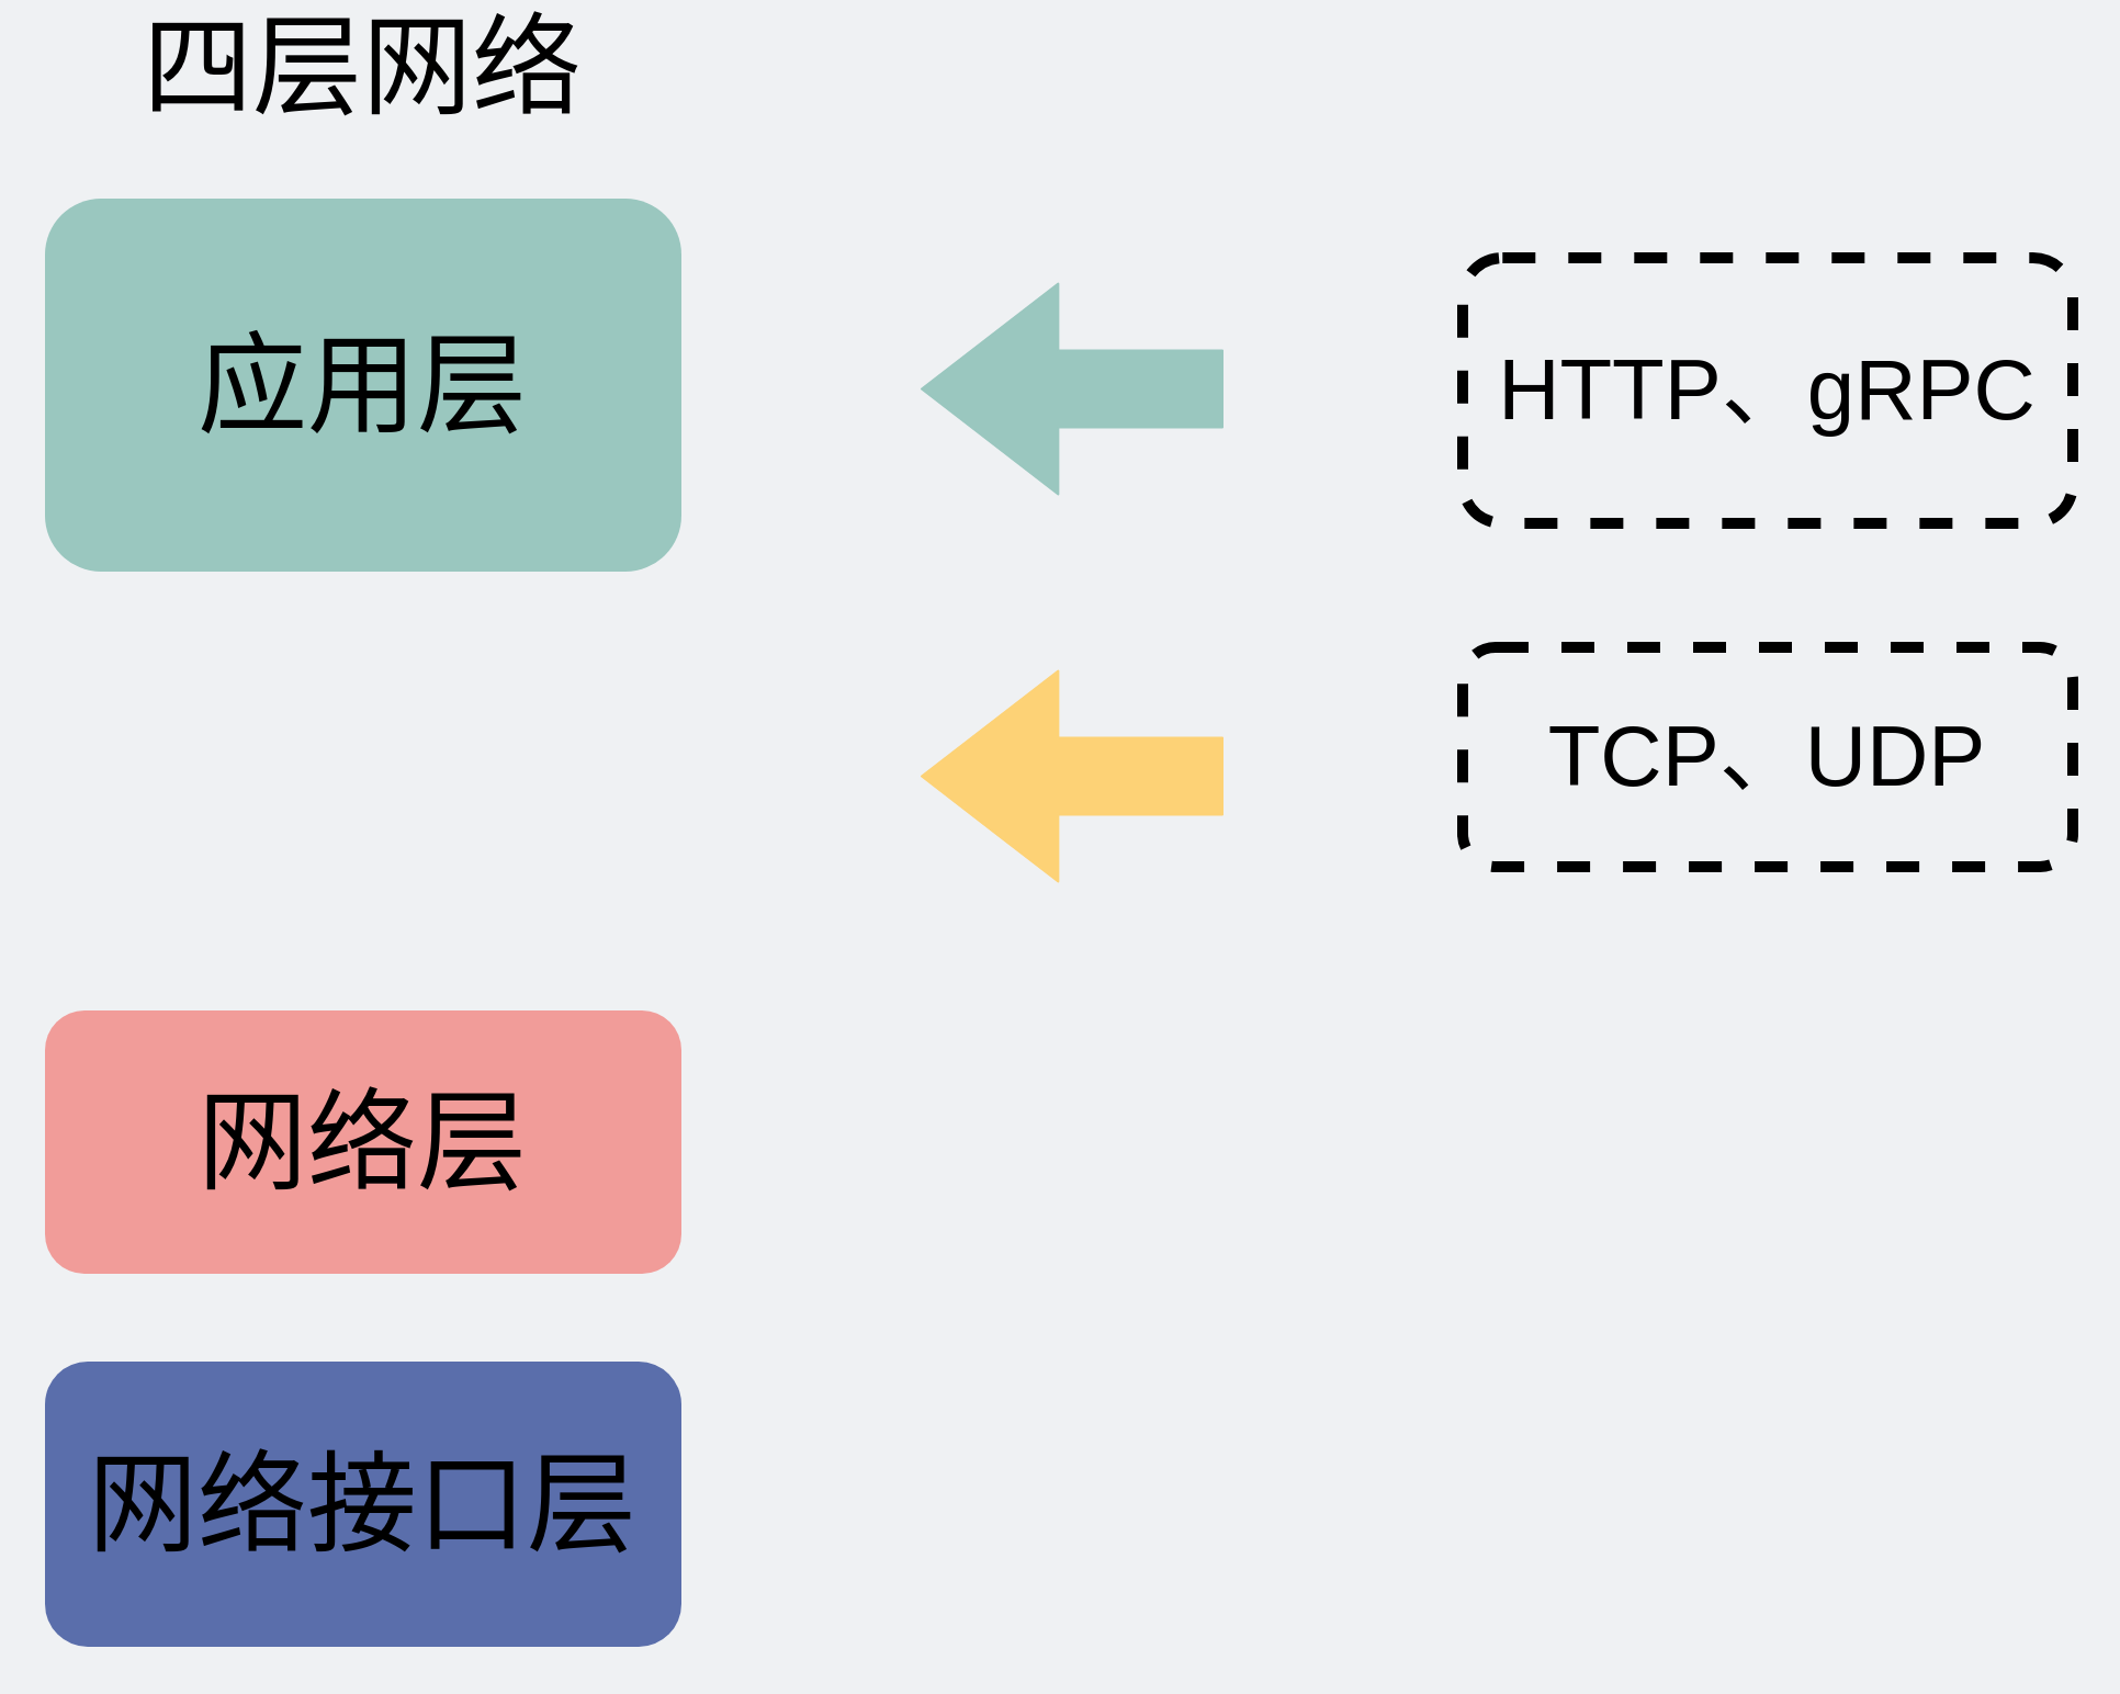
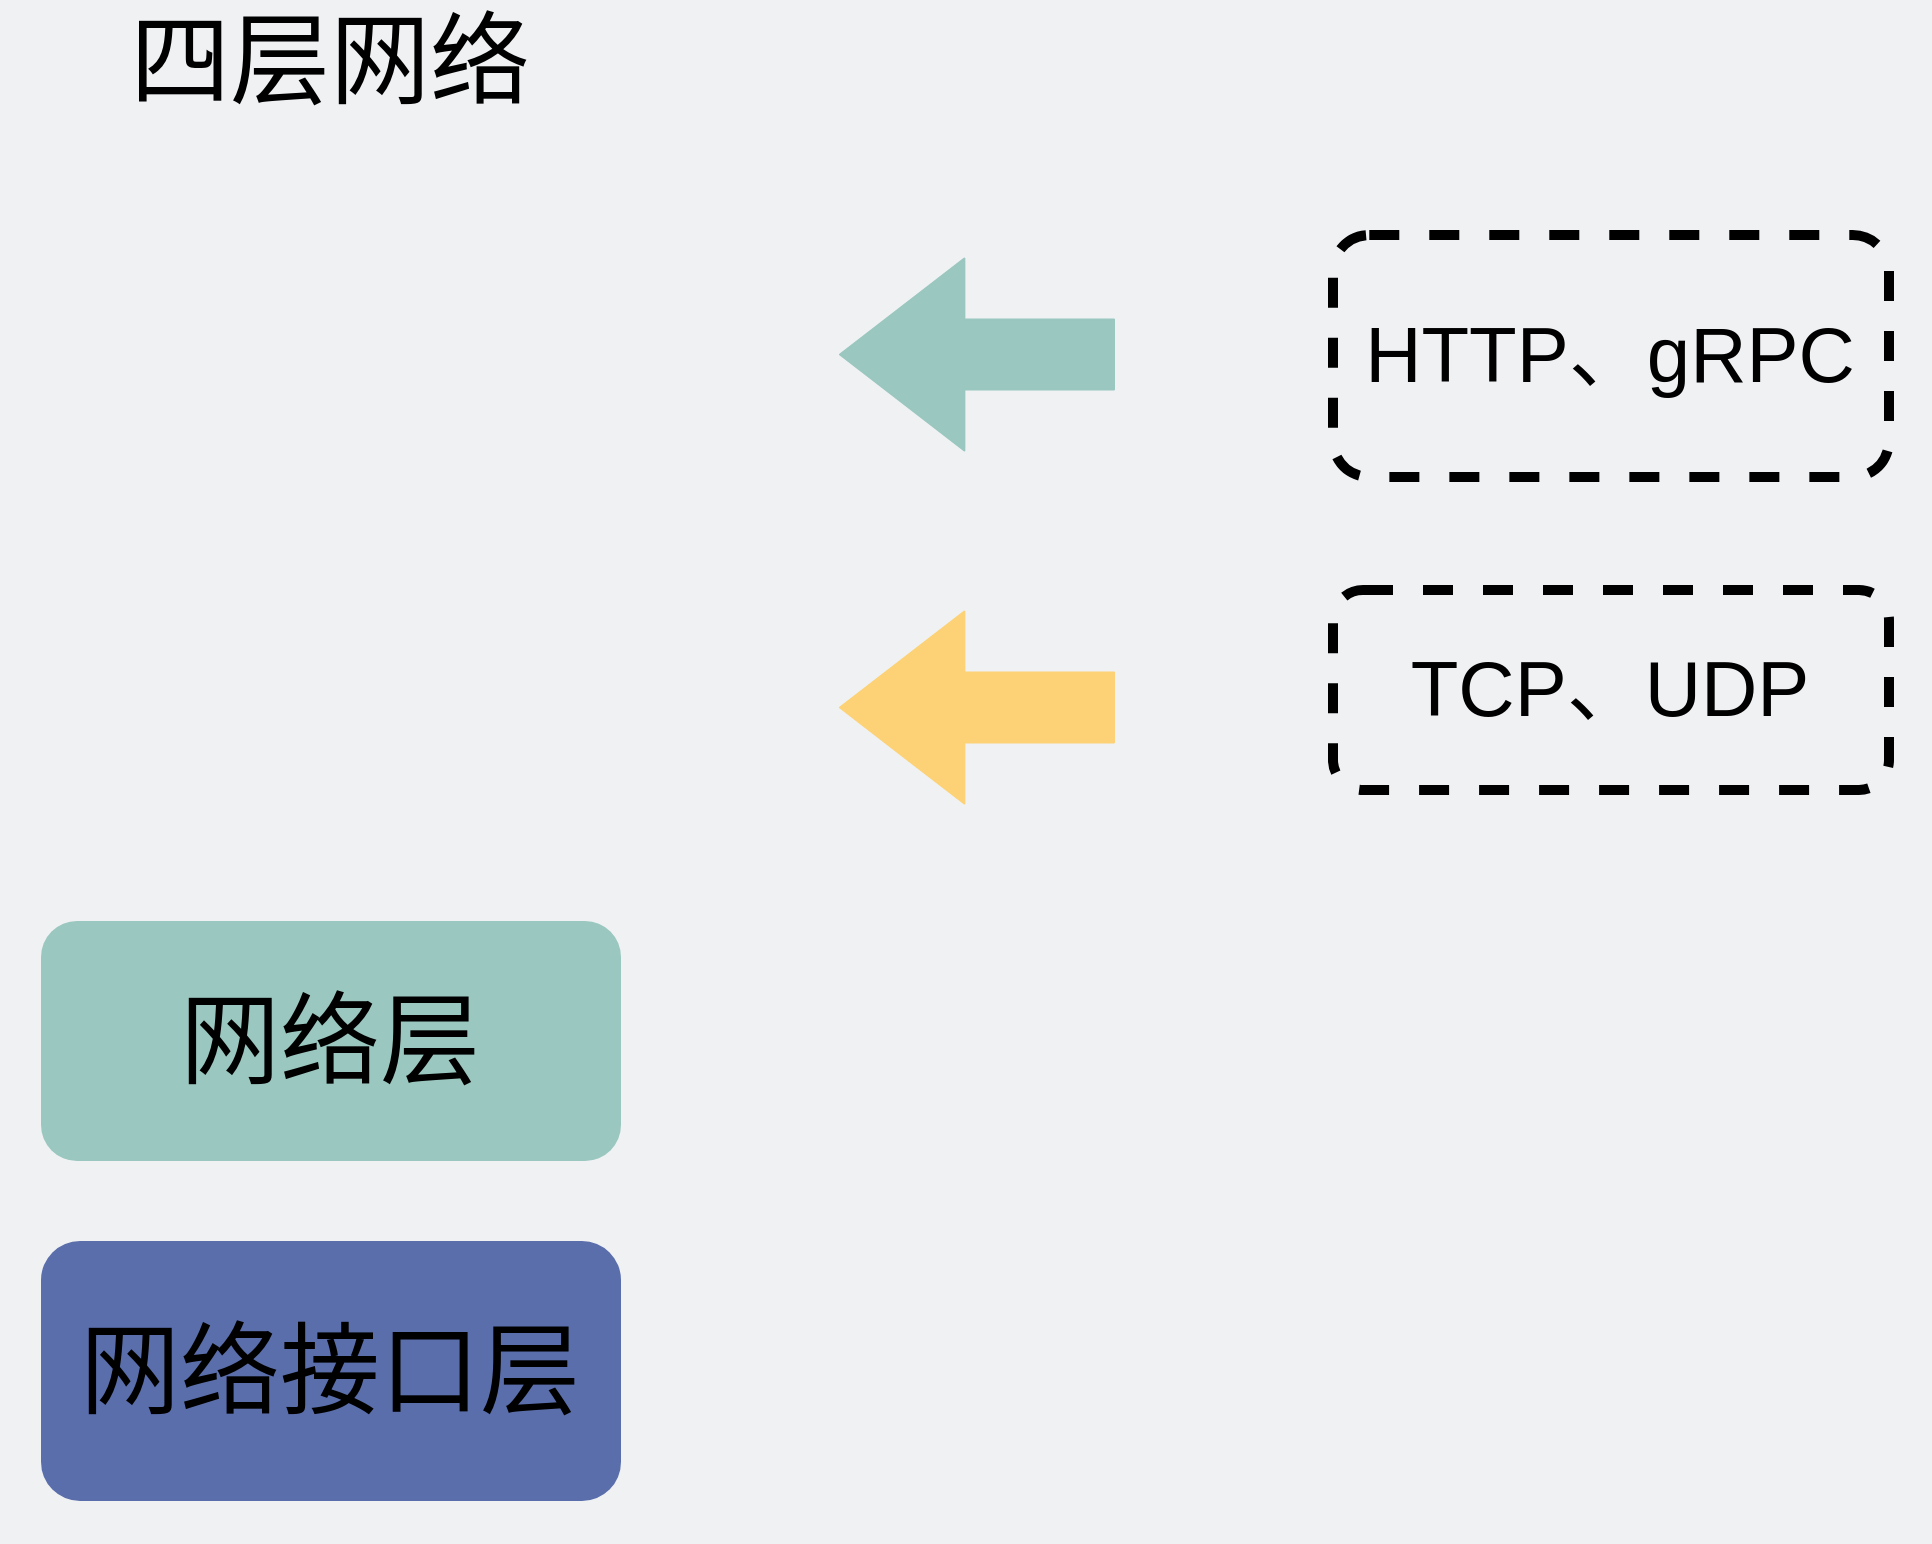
  <mxCell id="0" />
  <mxCell id="1" parent="0" />
  <mxCell id="2" value="&lt;span style=&quot;color: rgb(0, 0, 0); font-size: 39px;&quot;&gt;TCP、UDP&lt;/span&gt;" style="rounded=1;whiteSpace=wrap;html=1;fontColor=#4A919B;fillColor=none;strokeWidth=5;dashed=1;" parent="1" vertex="1"><mxGeometry x="666" y="294.5" width="278" height="100" as="geometry" /></mxCell>
- <mxCell id="3" value="&lt;font style=&quot;font-size: 50px&quot;&gt;应用层&lt;/font&gt;" style="rounded=1;whiteSpace=wrap;html=1;strokeWidth=5;fontColor=none;fillColor=#9AC7BF;strokeColor=none;" parent="1" vertex="1"><mxGeometry x="20" y="90" width="290" height="170" as="geometry" /></mxCell>
- <mxCell id="4" value="&lt;span style=&quot;font-size: 50px&quot;&gt;网络层&lt;/span&gt;" style="rounded=1;whiteSpace=wrap;html=1;strokeWidth=5;fontColor=none;fillColor=#F19C99;strokeColor=none;" parent="1" vertex="1"><mxGeometry x="20" y="460" width="290" height="120" as="geometry" /></mxCell>
+ <mxCell id="4" value="&lt;span style=&quot;font-size: 50px&quot;&gt;网络层&lt;/span&gt;" style="rounded=1;whiteSpace=wrap;html=1;strokeWidth=5;fontColor=none;fillColor=#9ac7bf;strokeColor=none;" parent="1" vertex="1"><mxGeometry x="20" y="460" width="290" height="120" as="geometry" /></mxCell>
  <mxCell id="5" value="&lt;span style=&quot;font-size: 50px&quot;&gt;网络接口层&lt;/span&gt;" style="rounded=1;whiteSpace=wrap;html=1;strokeWidth=5;fontColor=none;fillColor=#5A6EAB;strokeColor=none;" parent="1" vertex="1"><mxGeometry x="20" y="620" width="290" height="130" as="geometry" /></mxCell>
  <mxCell id="6" value="&lt;font style=&quot;font-size: 50px&quot;&gt;四层网络&lt;/font&gt;" style="text;html=1;strokeColor=none;fillColor=none;align=center;verticalAlign=middle;whiteSpace=wrap;rounded=0;" parent="1" vertex="1"><mxGeometry x="40" y="20" width="250" height="20" as="geometry" /></mxCell>
  <mxCell id="7" value="" style="shape=flexArrow;endArrow=classic;html=1;fontColor=#4A919B;endWidth=60;endSize=20.392;width=35;strokeColor=#FDD276;fillColor=#FDD276;" parent="1" edge="1"><mxGeometry width="50" height="50" relative="1" as="geometry"><mxPoint x="557" y="353.29" as="sourcePoint" /><mxPoint x="419" y="353.29" as="targetPoint" /></mxGeometry></mxCell>
  <mxCell id="8" value="&lt;span style=&quot;color: rgb(0, 0, 0); font-size: 39px;&quot;&gt;HTTP、gRPC&lt;/span&gt;" style="rounded=1;whiteSpace=wrap;html=1;fontColor=#4A919B;fillColor=none;strokeWidth=5;dashed=1;" parent="1" vertex="1"><mxGeometry x="666" y="117" width="278" height="121" as="geometry" /></mxCell>
  <mxCell id="9" value="" style="shape=flexArrow;endArrow=classic;html=1;fontColor=#4A919B;endWidth=60;endSize=20.392;width=35;fillColor=#9AC7BF;strokeColor=#9AC7BF;" parent="1" edge="1"><mxGeometry width="50" height="50" relative="1" as="geometry"><mxPoint x="557" y="176.79" as="sourcePoint" /><mxPoint x="419" y="176.79" as="targetPoint" /></mxGeometry></mxCell>
